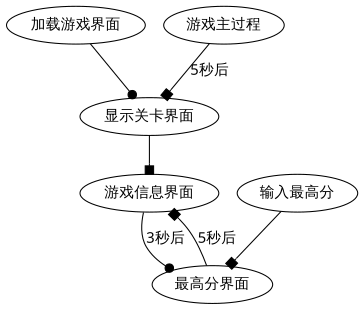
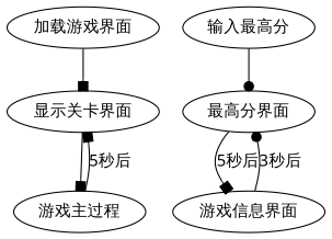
  digraph {
    node [fontname=FangSong]
    edge [arrowhead=box fontname=FangSong]
    n1 [label="加载游戏界面"]
    n2 [label="显示关卡界面"]
    n3 [label="游戏主过程"]
    n4 [label="输入最高分"]
    n5 [label="最高分界面"]
    n6 [label="游戏信息界面"]
-   n1 -> n2 [arrowhead=dot]
-   n2 -> n6
+   n1 -> n2
+   n2 -> n3
    n3 -> n2 [label="5秒后"]
-   n4 -> n5
+   n4 -> n5 [arrowhead=dot]
    n5 -> n6 [label="5秒后"]
    n6 -> n5 [arrowhead=dot label="3秒后"]
  }
